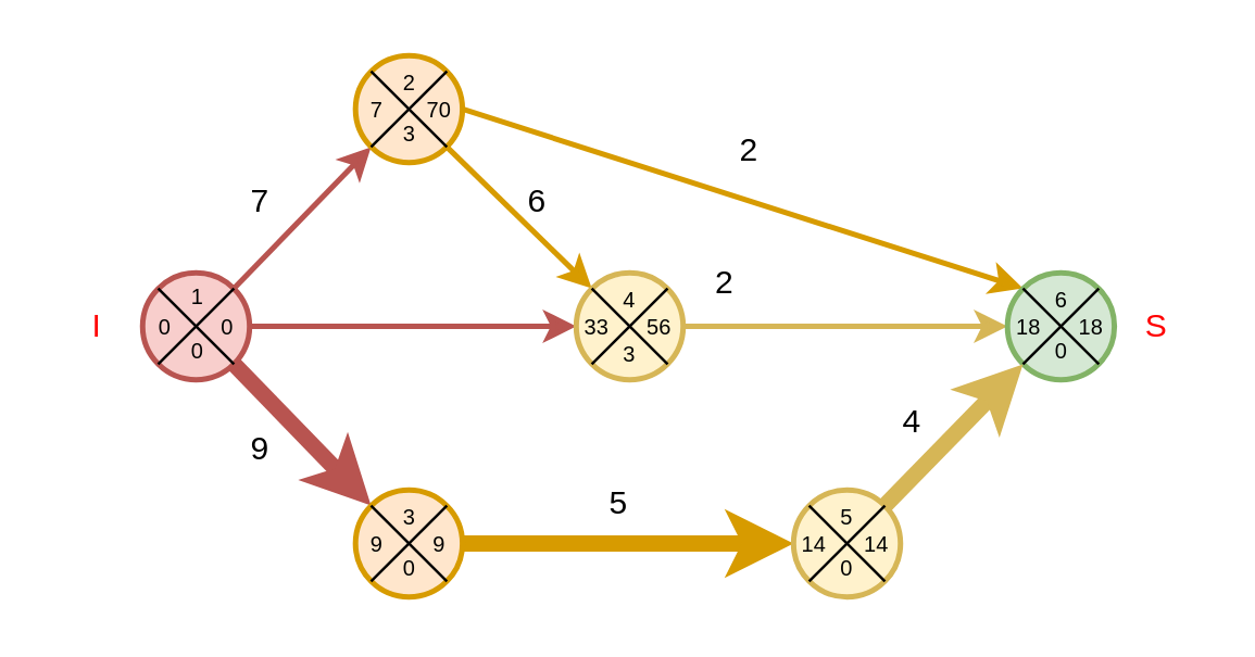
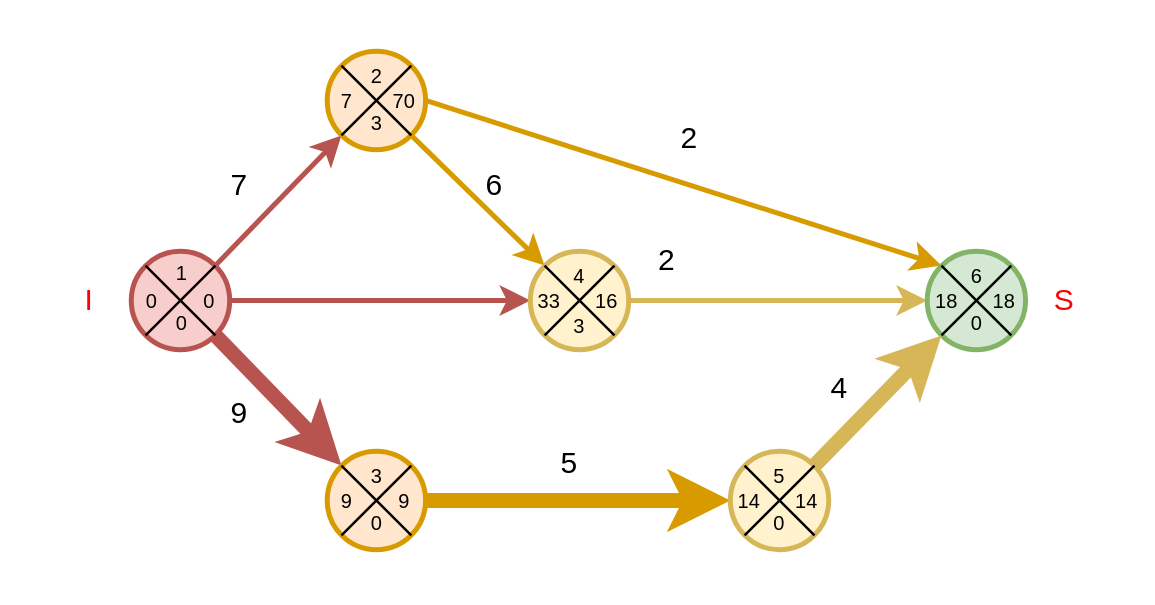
  <mxCell id="0" />
  <mxCell id="1" parent="0" />
  <mxCell id="2" style="edgeStyle=none;rounded=0;orthogonalLoop=1;jettySize=auto;html=1;exitX=1;exitY=0.5;exitDx=0;exitDy=0;exitPerimeter=0;strokeWidth=2;fillColor=#f8cecc;strokeColor=#b85450;" parent="1" source="5" target="12" edge="1"><mxGeometry relative="1" as="geometry" /></mxCell>
  <mxCell id="3" style="edgeStyle=none;rounded=0;orthogonalLoop=1;jettySize=auto;html=1;exitX=0.855;exitY=0.145;exitDx=0;exitDy=0;exitPerimeter=0;strokeWidth=2;entryX=0.145;entryY=0.855;entryDx=0;entryDy=0;entryPerimeter=0;fillColor=#f8cecc;strokeColor=#b85450;" parent="1" source="5" target="10" edge="1"><mxGeometry relative="1" as="geometry" /></mxCell>
  <mxCell id="4" style="edgeStyle=none;rounded=0;orthogonalLoop=1;jettySize=auto;html=1;exitX=0.855;exitY=0.855;exitDx=0;exitDy=0;exitPerimeter=0;entryX=0.145;entryY=0.145;entryDx=0;entryDy=0;entryPerimeter=0;strokeWidth=6;fillColor=#f8cecc;strokeColor=#b85450;" parent="1" source="5" target="7" edge="1"><mxGeometry relative="1" as="geometry" /></mxCell>
  <mxCell id="5" value="" style="verticalLabelPosition=middle;verticalAlign=middle;html=1;shape=mxgraph.flowchart.on-page_reference;strokeWidth=2;labelPosition=center;align=center;fillColor=#f8cecc;strokeColor=#b85450;" parent="1" vertex="1"><mxGeometry x="52" y="100" width="39.37" height="39.37" as="geometry" /></mxCell>
  <mxCell id="6" style="edgeStyle=none;rounded=0;orthogonalLoop=1;jettySize=auto;html=1;exitX=1;exitY=0.5;exitDx=0;exitDy=0;exitPerimeter=0;entryX=0;entryY=0.5;entryDx=0;entryDy=0;entryPerimeter=0;strokeWidth=6;fillColor=#ffe6cc;strokeColor=#d79b00;" parent="1" source="7" target="15" edge="1"><mxGeometry relative="1" as="geometry" /></mxCell>
  <mxCell id="7" value="" style="verticalLabelPosition=middle;verticalAlign=middle;html=1;shape=mxgraph.flowchart.on-page_reference;strokeWidth=2;labelPosition=center;align=center;fillColor=#ffe6cc;strokeColor=#d79b00;" parent="1" vertex="1"><mxGeometry x="130.37" y="180" width="39.37" height="39.37" as="geometry" /></mxCell>
  <mxCell id="8" style="edgeStyle=none;rounded=0;orthogonalLoop=1;jettySize=auto;html=1;exitX=0.855;exitY=0.855;exitDx=0;exitDy=0;exitPerimeter=0;strokeWidth=2;entryX=0.145;entryY=0.145;entryDx=0;entryDy=0;entryPerimeter=0;fillColor=#ffe6cc;strokeColor=#d79b00;" parent="1" source="10" target="12" edge="1"><mxGeometry relative="1" as="geometry" /></mxCell>
  <mxCell id="9" style="edgeStyle=none;rounded=0;orthogonalLoop=1;jettySize=auto;html=1;exitX=1;exitY=0.5;exitDx=0;exitDy=0;exitPerimeter=0;entryX=0.145;entryY=0.145;entryDx=0;entryDy=0;entryPerimeter=0;strokeWidth=2;fillColor=#ffe6cc;strokeColor=#d79b00;" parent="1" source="10" target="13" edge="1"><mxGeometry relative="1" as="geometry" /></mxCell>
  <mxCell id="10" value="" style="verticalLabelPosition=middle;verticalAlign=middle;html=1;shape=mxgraph.flowchart.on-page_reference;strokeWidth=2;labelPosition=center;align=center;fillColor=#ffe6cc;strokeColor=#d79b00;" parent="1" vertex="1"><mxGeometry x="130.37" y="20" width="39.37" height="39.37" as="geometry" /></mxCell>
  <mxCell id="11" style="edgeStyle=none;rounded=0;orthogonalLoop=1;jettySize=auto;html=1;exitX=1;exitY=0.5;exitDx=0;exitDy=0;exitPerimeter=0;entryX=0;entryY=0.5;entryDx=0;entryDy=0;entryPerimeter=0;strokeWidth=2;fillColor=#fff2cc;strokeColor=#d6b656;" parent="1" source="12" target="13" edge="1"><mxGeometry relative="1" as="geometry" /></mxCell>
  <mxCell id="12" value="" style="verticalLabelPosition=middle;verticalAlign=middle;html=1;shape=mxgraph.flowchart.on-page_reference;strokeWidth=2;labelPosition=center;align=center;fillColor=#fff2cc;strokeColor=#d6b656;" parent="1" vertex="1"><mxGeometry x="211.63" y="100" width="39.37" height="39.37" as="geometry" /></mxCell>
  <mxCell id="13" value="" style="verticalLabelPosition=middle;verticalAlign=middle;html=1;shape=mxgraph.flowchart.on-page_reference;strokeWidth=2;labelPosition=center;align=center;fillColor=#d5e8d4;strokeColor=#82b366;" parent="1" vertex="1"><mxGeometry x="370.37" y="100" width="39.37" height="39.37" as="geometry" /></mxCell>
  <mxCell id="14" style="edgeStyle=none;rounded=0;orthogonalLoop=1;jettySize=auto;html=1;exitX=0.855;exitY=0.145;exitDx=0;exitDy=0;exitPerimeter=0;entryX=0.145;entryY=0.855;entryDx=0;entryDy=0;entryPerimeter=0;strokeWidth=6;fillColor=#fff2cc;strokeColor=#d6b656;" parent="1" source="15" target="13" edge="1"><mxGeometry relative="1" as="geometry" /></mxCell>
  <mxCell id="15" value="" style="verticalLabelPosition=middle;verticalAlign=middle;html=1;shape=mxgraph.flowchart.on-page_reference;strokeWidth=2;labelPosition=center;align=center;fillColor=#fff2cc;strokeColor=#d6b656;" parent="1" vertex="1"><mxGeometry x="291.63" y="180" width="39.37" height="39.37" as="geometry" /></mxCell>
  <mxCell id="16" value="7" style="text;html=1;align=center;verticalAlign=middle;resizable=0;points=[];autosize=1;strokeColor=none;fillColor=none;" parent="1" vertex="1"><mxGeometry x="80.37" y="59.37" width="30" height="30" as="geometry" /></mxCell>
  <mxCell id="17" value="9" style="text;html=1;align=center;verticalAlign=middle;resizable=0;points=[];autosize=1;strokeColor=none;fillColor=none;" parent="1" vertex="1"><mxGeometry x="80.37" y="150" width="30" height="30" as="geometry" /></mxCell>
  <mxCell id="18" value="6" style="text;html=1;align=center;verticalAlign=middle;resizable=0;points=[];autosize=1;strokeColor=none;fillColor=none;" parent="1" vertex="1"><mxGeometry x="181.63" y="59.37" width="30" height="30" as="geometry" /></mxCell>
  <mxCell id="19" value="2" style="text;html=1;align=center;verticalAlign=middle;resizable=0;points=[];autosize=1;strokeColor=none;fillColor=none;" parent="1" vertex="1"><mxGeometry x="251" y="89.37" width="30" height="30" as="geometry" /></mxCell>
  <mxCell id="20" value="5" style="text;html=1;align=center;verticalAlign=middle;resizable=0;points=[];autosize=1;strokeColor=none;fillColor=none;" parent="1" vertex="1"><mxGeometry x="211.63" y="170" width="30" height="30" as="geometry" /></mxCell>
  <mxCell id="21" value="4" style="text;html=1;align=center;verticalAlign=middle;resizable=0;points=[];autosize=1;strokeColor=none;fillColor=none;" parent="1" vertex="1"><mxGeometry x="320.37" y="140" width="30" height="30" as="geometry" /></mxCell>
  <mxCell id="22" value="2" style="text;html=1;align=center;verticalAlign=middle;resizable=0;points=[];autosize=1;strokeColor=none;fillColor=none;" parent="1" vertex="1"><mxGeometry x="260.37" y="40" width="30" height="30" as="geometry" /></mxCell>
  <mxCell id="23" value="I" style="text;html=1;align=center;verticalAlign=middle;resizable=0;points=[];autosize=1;strokeColor=none;fillColor=none;fontColor=#FF0000;" parent="1" vertex="1"><mxGeometry x="20.37" y="104.69" width="30" height="30" as="geometry" /></mxCell>
  <mxCell id="24" value="S" style="text;html=1;align=center;verticalAlign=middle;resizable=0;points=[];autosize=1;strokeColor=none;fillColor=none;fontColor=#FF0000;" parent="1" vertex="1"><mxGeometry x="409.74" y="104.69" width="30" height="30" as="geometry" /></mxCell>
  <mxCell id="25" style="rounded=0;orthogonalLoop=1;jettySize=auto;html=1;exitX=0.145;exitY=0.145;exitDx=0;exitDy=0;exitPerimeter=0;entryX=0.855;entryY=0.855;entryDx=0;entryDy=0;entryPerimeter=0;endArrow=none;endFill=0;" edge="1" parent="1" source="5" target="5"><mxGeometry relative="1" as="geometry" /></mxCell>
  <mxCell id="26" style="edgeStyle=none;rounded=0;orthogonalLoop=1;jettySize=auto;html=1;exitX=0.855;exitY=0.145;exitDx=0;exitDy=0;exitPerimeter=0;entryX=0.145;entryY=0.855;entryDx=0;entryDy=0;entryPerimeter=0;endArrow=none;endFill=0;" edge="1" parent="1" source="5" target="5"><mxGeometry relative="1" as="geometry" /></mxCell>
  <mxCell id="27" style="edgeStyle=none;rounded=0;orthogonalLoop=1;jettySize=auto;html=1;exitX=0.145;exitY=0.145;exitDx=0;exitDy=0;exitPerimeter=0;entryX=0.855;entryY=0.855;entryDx=0;entryDy=0;entryPerimeter=0;endArrow=none;endFill=0;" edge="1" parent="1" source="10" target="10"><mxGeometry relative="1" as="geometry" /></mxCell>
  <mxCell id="28" style="edgeStyle=none;rounded=0;orthogonalLoop=1;jettySize=auto;html=1;exitX=0.855;exitY=0.145;exitDx=0;exitDy=0;exitPerimeter=0;entryX=0.145;entryY=0.855;entryDx=0;entryDy=0;entryPerimeter=0;endArrow=none;endFill=0;" edge="1" parent="1" source="10" target="10"><mxGeometry relative="1" as="geometry" /></mxCell>
  <mxCell id="29" style="edgeStyle=none;rounded=0;orthogonalLoop=1;jettySize=auto;html=1;exitX=0.145;exitY=0.145;exitDx=0;exitDy=0;exitPerimeter=0;entryX=0.855;entryY=0.855;entryDx=0;entryDy=0;entryPerimeter=0;endArrow=none;endFill=0;" edge="1" parent="1" source="12" target="12"><mxGeometry relative="1" as="geometry" /></mxCell>
  <mxCell id="30" style="edgeStyle=none;rounded=0;orthogonalLoop=1;jettySize=auto;html=1;exitX=0.855;exitY=0.145;exitDx=0;exitDy=0;exitPerimeter=0;entryX=0.145;entryY=0.855;entryDx=0;entryDy=0;entryPerimeter=0;endArrow=none;endFill=0;" edge="1" parent="1" source="12" target="12"><mxGeometry relative="1" as="geometry" /></mxCell>
  <mxCell id="31" style="edgeStyle=none;rounded=0;orthogonalLoop=1;jettySize=auto;html=1;exitX=0.145;exitY=0.145;exitDx=0;exitDy=0;exitPerimeter=0;entryX=0.855;entryY=0.855;entryDx=0;entryDy=0;entryPerimeter=0;endArrow=none;endFill=0;" edge="1" parent="1" source="13" target="13"><mxGeometry relative="1" as="geometry" /></mxCell>
  <mxCell id="32" style="edgeStyle=none;rounded=0;orthogonalLoop=1;jettySize=auto;html=1;exitX=0.855;exitY=0.145;exitDx=0;exitDy=0;exitPerimeter=0;entryX=0.145;entryY=0.855;entryDx=0;entryDy=0;entryPerimeter=0;endArrow=none;endFill=0;" edge="1" parent="1" source="13" target="13"><mxGeometry relative="1" as="geometry" /></mxCell>
  <mxCell id="33" style="edgeStyle=none;rounded=0;orthogonalLoop=1;jettySize=auto;html=1;exitX=0.145;exitY=0.145;exitDx=0;exitDy=0;exitPerimeter=0;entryX=0.855;entryY=0.855;entryDx=0;entryDy=0;entryPerimeter=0;endArrow=none;endFill=0;" edge="1" parent="1" source="7" target="7"><mxGeometry relative="1" as="geometry" /></mxCell>
  <mxCell id="34" style="edgeStyle=none;rounded=0;orthogonalLoop=1;jettySize=auto;html=1;exitX=0.855;exitY=0.145;exitDx=0;exitDy=0;exitPerimeter=0;entryX=0.145;entryY=0.855;entryDx=0;entryDy=0;entryPerimeter=0;endArrow=none;endFill=0;" edge="1" parent="1" source="7" target="7"><mxGeometry relative="1" as="geometry" /></mxCell>
  <mxCell id="35" style="edgeStyle=none;rounded=0;orthogonalLoop=1;jettySize=auto;html=1;exitX=0.145;exitY=0.145;exitDx=0;exitDy=0;exitPerimeter=0;entryX=0.855;entryY=0.855;entryDx=0;entryDy=0;entryPerimeter=0;endArrow=none;endFill=0;" edge="1" parent="1" source="15" target="15"><mxGeometry relative="1" as="geometry" /></mxCell>
  <mxCell id="36" style="edgeStyle=none;rounded=0;orthogonalLoop=1;jettySize=auto;html=1;exitX=0.855;exitY=0.145;exitDx=0;exitDy=0;exitPerimeter=0;entryX=0.145;entryY=0.855;entryDx=0;entryDy=0;entryPerimeter=0;endArrow=none;endFill=0;" edge="1" parent="1" source="15" target="15"><mxGeometry relative="1" as="geometry" /></mxCell>
  <mxCell id="37" value="1" style="text;html=1;align=center;verticalAlign=middle;resizable=0;points=[];autosize=1;strokeColor=none;fillColor=none;fontSize=8;" vertex="1" parent="1"><mxGeometry x="56.69" y="99.37" width="30" height="20" as="geometry" /></mxCell>
  <mxCell id="38" value="2" style="text;html=1;align=center;verticalAlign=middle;resizable=0;points=[];autosize=1;strokeColor=none;fillColor=none;fontSize=8;" vertex="1" parent="1"><mxGeometry x="135.05" y="20" width="30" height="20" as="geometry" /></mxCell>
  <mxCell id="39" value="3" style="text;html=1;align=center;verticalAlign=middle;resizable=0;points=[];autosize=1;strokeColor=none;fillColor=none;fontSize=8;" vertex="1" parent="1"><mxGeometry x="135.05" y="180" width="30" height="20" as="geometry" /></mxCell>
  <mxCell id="40" value="4" style="text;html=1;align=center;verticalAlign=middle;resizable=0;points=[];autosize=1;strokeColor=none;fillColor=none;fontSize=8;" vertex="1" parent="1"><mxGeometry x="216.31" y="100" width="30" height="20" as="geometry" /></mxCell>
  <mxCell id="41" value="5" style="text;html=1;align=center;verticalAlign=middle;resizable=0;points=[];autosize=1;strokeColor=none;fillColor=none;fontSize=8;" vertex="1" parent="1"><mxGeometry x="296.31" y="180" width="30" height="20" as="geometry" /></mxCell>
  <mxCell id="42" value="6" style="text;html=1;align=center;verticalAlign=middle;resizable=0;points=[];autosize=1;strokeColor=none;fillColor=none;fontSize=8;" vertex="1" parent="1"><mxGeometry x="375.06" y="100" width="30" height="20" as="geometry" /></mxCell>
  <mxCell id="43" value="0" style="text;html=1;align=center;verticalAlign=middle;resizable=0;points=[];autosize=1;strokeColor=none;fillColor=none;fontSize=8;" vertex="1" parent="1"><mxGeometry x="45" y="109.68" width="30" height="20" as="geometry" /></mxCell>
  <mxCell id="44" value="7" style="text;html=1;align=center;verticalAlign=middle;resizable=0;points=[];autosize=1;strokeColor=none;fillColor=none;fontSize=8;" vertex="1" parent="1"><mxGeometry x="123" y="29.68" width="30" height="20" as="geometry" /></mxCell>
  <mxCell id="45" value="33" style="text;html=1;align=center;verticalAlign=middle;resizable=0;points=[];autosize=1;strokeColor=none;fillColor=none;fontSize=8;" vertex="1" parent="1"><mxGeometry x="204" y="109.68" width="30" height="20" as="geometry" /></mxCell>
  <mxCell id="46" value="9" style="text;html=1;align=center;verticalAlign=middle;resizable=0;points=[];autosize=1;strokeColor=none;fillColor=none;fontSize=8;" vertex="1" parent="1"><mxGeometry x="123" y="189.68" width="30" height="20" as="geometry" /></mxCell>
  <mxCell id="47" value="14" style="text;html=1;align=center;verticalAlign=middle;resizable=0;points=[];autosize=1;strokeColor=none;fillColor=none;fontSize=8;" vertex="1" parent="1"><mxGeometry x="284" y="189.68" width="30" height="20" as="geometry" /></mxCell>
  <mxCell id="48" value="18" style="text;html=1;align=center;verticalAlign=middle;resizable=0;points=[];autosize=1;strokeColor=none;fillColor=none;fontSize=8;" vertex="1" parent="1"><mxGeometry x="363" y="109.69" width="30" height="20" as="geometry" /></mxCell>
  <mxCell id="49" value="18" style="text;html=1;align=center;verticalAlign=middle;resizable=0;points=[];autosize=1;strokeColor=none;fillColor=none;fontSize=8;" vertex="1" parent="1"><mxGeometry x="386" y="109.69" width="30" height="20" as="geometry" /></mxCell>
  <mxCell id="50" value="14" style="text;html=1;align=center;verticalAlign=middle;resizable=0;points=[];autosize=1;strokeColor=none;fillColor=none;fontSize=8;" vertex="1" parent="1"><mxGeometry x="307" y="189.68" width="30" height="20" as="geometry" /></mxCell>
- <mxCell id="51" value="56" style="text;html=1;align=center;verticalAlign=middle;resizable=0;points=[];autosize=1;strokeColor=none;fillColor=none;fontSize=8;" vertex="1" parent="1"><mxGeometry x="227.37" y="109.69" width="30" height="20" as="geometry" /></mxCell>
+ <mxCell id="51" value="16" style="text;html=1;align=center;verticalAlign=middle;resizable=0;points=[];autosize=1;strokeColor=none;fillColor=none;fontSize=8;" vertex="1" parent="1"><mxGeometry x="227.37" y="109.69" width="30" height="20" as="geometry" /></mxCell>
  <mxCell id="52" value="70" style="text;html=1;align=center;verticalAlign=middle;resizable=0;points=[];autosize=1;strokeColor=none;fillColor=none;fontSize=8;" vertex="1" parent="1"><mxGeometry x="145.63" y="29.68" width="30" height="20" as="geometry" /></mxCell>
  <mxCell id="53" value="9" style="text;html=1;align=center;verticalAlign=middle;resizable=0;points=[];autosize=1;strokeColor=none;fillColor=none;fontSize=8;" vertex="1" parent="1"><mxGeometry x="145.63" y="189.68" width="30" height="20" as="geometry" /></mxCell>
  <mxCell id="54" value="0" style="text;html=1;align=center;verticalAlign=middle;resizable=0;points=[];autosize=1;strokeColor=none;fillColor=none;fontSize=8;" vertex="1" parent="1"><mxGeometry x="68" y="109.68" width="30" height="20" as="geometry" /></mxCell>
  <mxCell id="55" value="0" style="text;html=1;align=center;verticalAlign=middle;resizable=0;points=[];autosize=1;strokeColor=none;fillColor=none;fontSize=8;" vertex="1" parent="1"><mxGeometry x="296.32" y="199.37" width="30" height="20" as="geometry" /></mxCell>
  <mxCell id="56" value="0" style="text;html=1;align=center;verticalAlign=middle;resizable=0;points=[];autosize=1;strokeColor=none;fillColor=none;fontSize=8;" vertex="1" parent="1"><mxGeometry x="375.06" y="119.37" width="30" height="20" as="geometry" /></mxCell>
  <mxCell id="57" value="3" style="text;html=1;align=center;verticalAlign=middle;resizable=0;points=[];autosize=1;strokeColor=none;fillColor=none;fontSize=8;" vertex="1" parent="1"><mxGeometry x="216.32" y="120" width="30" height="20" as="geometry" /></mxCell>
  <mxCell id="58" value="3" style="text;html=1;align=center;verticalAlign=middle;resizable=0;points=[];autosize=1;strokeColor=none;fillColor=none;fontSize=8;" vertex="1" parent="1"><mxGeometry x="135.05" y="39.37" width="30" height="20" as="geometry" /></mxCell>
  <mxCell id="59" value="0" style="text;html=1;align=center;verticalAlign=middle;resizable=0;points=[];autosize=1;strokeColor=none;fillColor=none;fontSize=8;" vertex="1" parent="1"><mxGeometry x="135.05" y="199.37" width="30" height="20" as="geometry" /></mxCell>
  <mxCell id="60" value="0" style="text;html=1;align=center;verticalAlign=middle;resizable=0;points=[];autosize=1;strokeColor=none;fillColor=none;fontSize=8;" vertex="1" parent="1"><mxGeometry x="56.69" y="119.37" width="30" height="20" as="geometry" /></mxCell>
